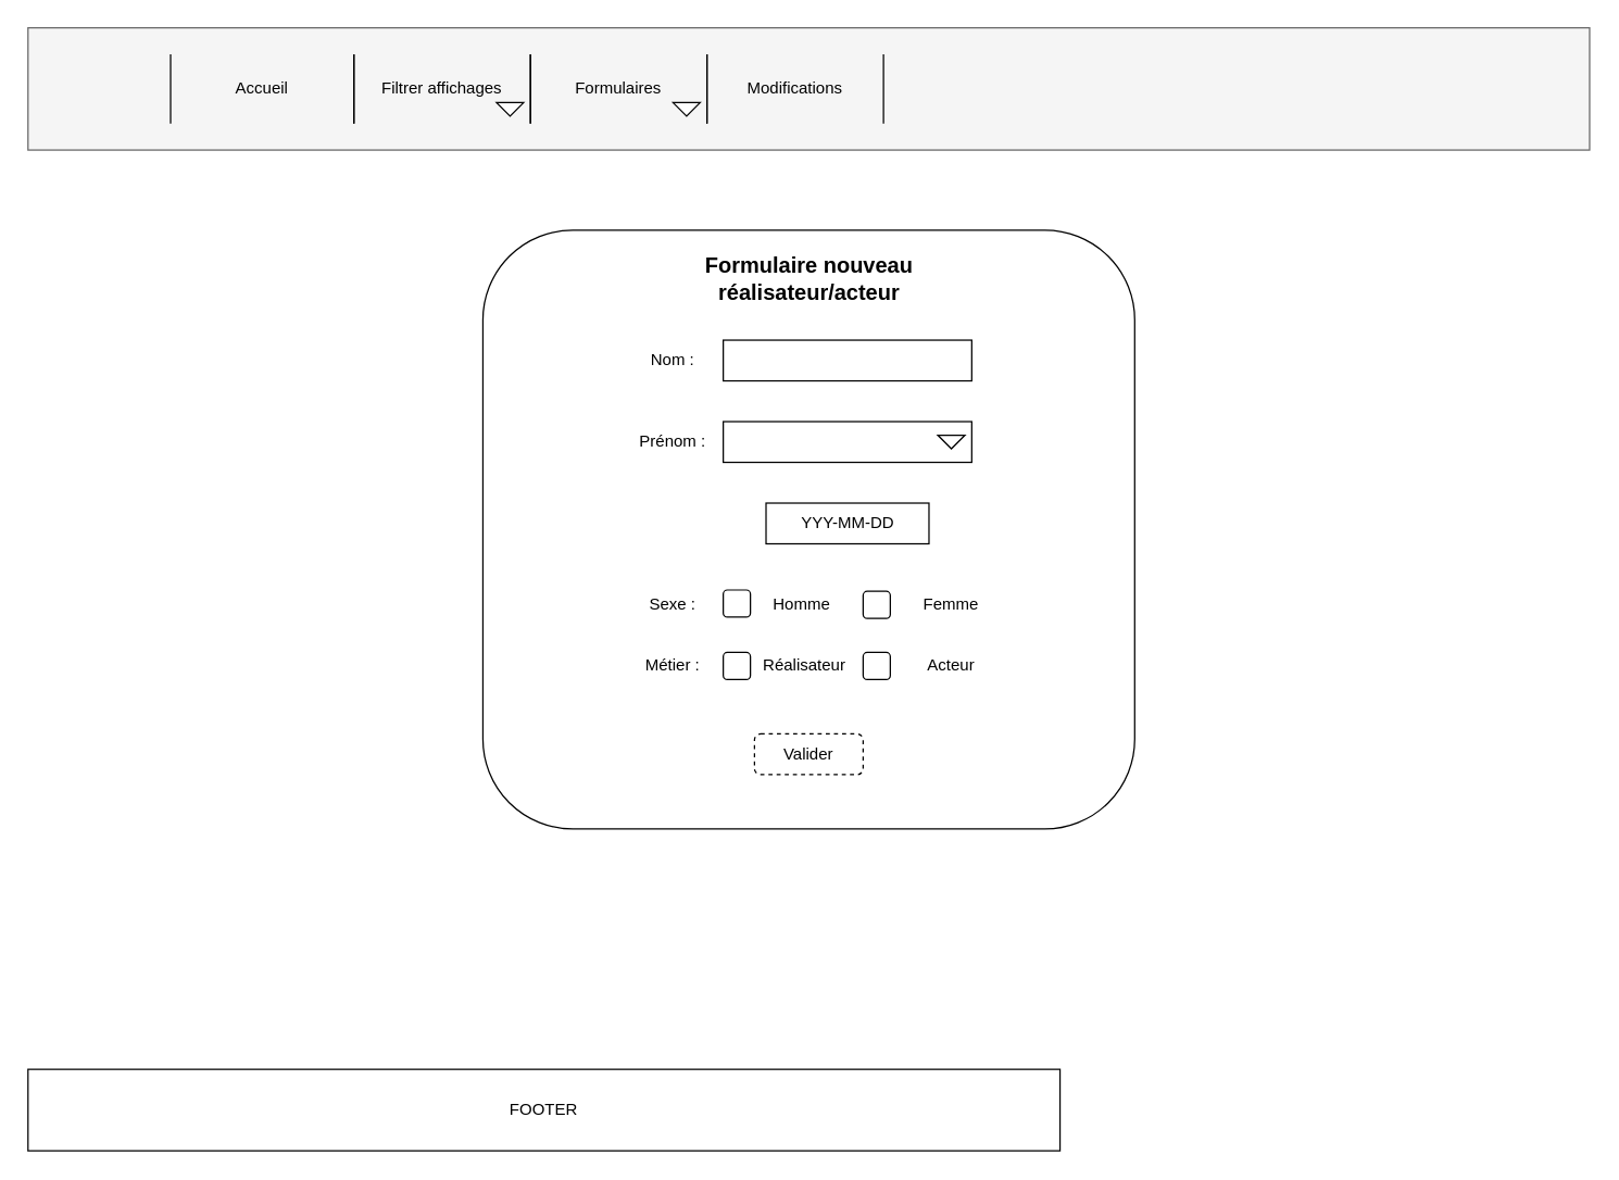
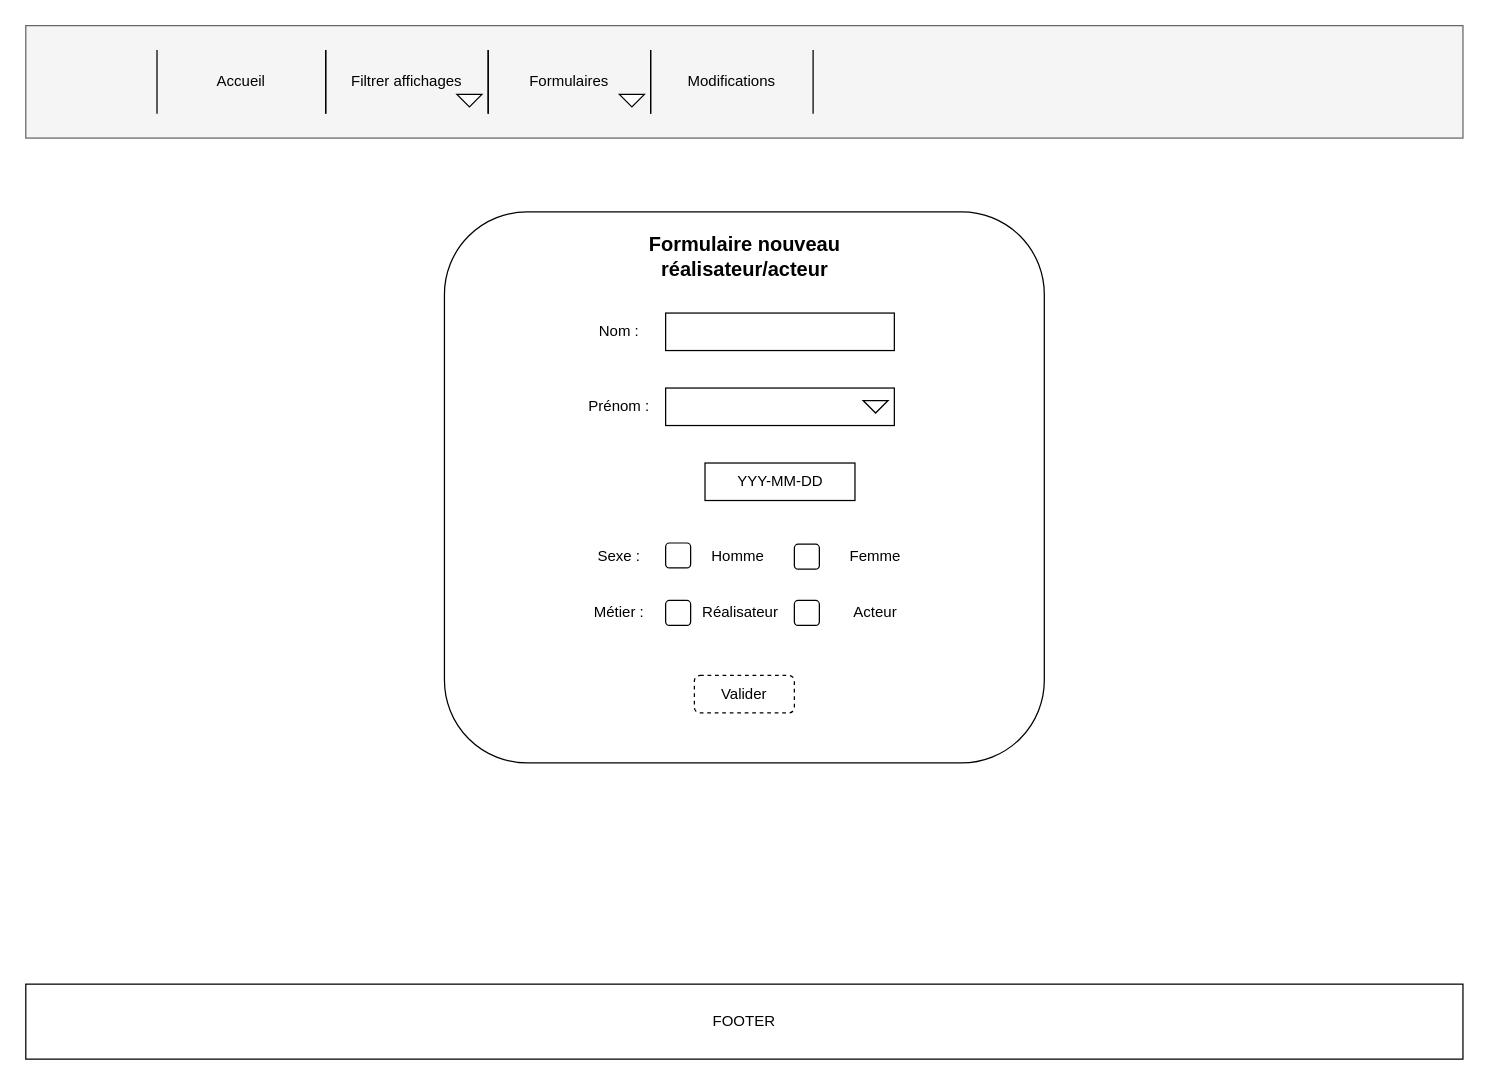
  <mxCell id="0" />
  <mxCell id="1" parent="0" />
  <mxCell id="2" value="" style="rounded=0;whiteSpace=wrap;html=1;fillColor=#f5f5f5;fontColor=#333333;strokeColor=#666666;" vertex="1" parent="1"><mxGeometry x="20" width="1150" height="90" as="geometry" y="20" /></mxCell>
  <mxCell id="3" value="Filtrer affichages" style="shape=partialRectangle;whiteSpace=wrap;html=1;bottom=0;top=0;fillColor=none;" vertex="1" parent="1"><mxGeometry x="260" y="40" width="130" height="50" as="geometry" /></mxCell>
  <mxCell id="4" value="Formulaires" style="shape=partialRectangle;whiteSpace=wrap;html=1;bottom=0;top=0;fillColor=none;" vertex="1" parent="1"><mxGeometry x="390" y="40" width="130" height="50" as="geometry" /></mxCell>
  <mxCell id="5" value="Modifications" style="shape=partialRectangle;whiteSpace=wrap;html=1;bottom=0;top=0;fillColor=none;" vertex="1" parent="1"><mxGeometry x="520" y="40" width="130" height="50" as="geometry" /></mxCell>
  <mxCell id="6" value="&lt;p style=&quot;line-height: 120%;&quot;&gt;Accueil&lt;/p&gt;" style="shape=partialRectangle;whiteSpace=wrap;html=1;bottom=0;top=0;fillColor=none;" vertex="1" parent="1"><mxGeometry x="125" y="40" width="135" height="50" as="geometry" /></mxCell>
  <mxCell id="7" value="" style="triangle;whiteSpace=wrap;html=1;rotation=90;" vertex="1" parent="1"><mxGeometry x="370" y="70" width="10" height="20" as="geometry" /></mxCell>
  <mxCell id="8" value="" style="triangle;whiteSpace=wrap;html=1;rotation=90;" vertex="1" parent="1"><mxGeometry x="500" y="70" width="10" height="20" as="geometry" /></mxCell>
- <mxCell id="9" value="FOOTER" style="rounded=0;whiteSpace=wrap;html=1;resizeWidth=0;" vertex="1" parent="1"><mxGeometry x="20" y="787" width="760" height="60" as="geometry" /></mxCell>
+ <mxCell id="9" value="FOOTER" style="rounded=0;whiteSpace=wrap;html=1;resizeWidth=0;" vertex="1" parent="1"><mxGeometry x="20" y="787" width="1150" height="60" as="geometry" /></mxCell>
  <mxCell id="10" value="" style="rounded=1;whiteSpace=wrap;html=1;" vertex="1" parent="1"><mxGeometry x="355" y="169" width="480" height="441" as="geometry" /></mxCell>
  <mxCell id="11" value="" style="rounded=0;whiteSpace=wrap;html=1;" vertex="1" parent="1"><mxGeometry x="532" y="250" width="183" height="30" as="geometry" /></mxCell>
  <mxCell id="12" value="&lt;b&gt;&lt;font style=&quot;font-size: 16px;&quot;&gt;Formulaire nouveau réalisateur/acteur&lt;br&gt;&lt;/font&gt;&lt;/b&gt;" style="text;html=1;strokeColor=none;fillColor=none;align=center;verticalAlign=middle;whiteSpace=wrap;rounded=0;" vertex="1" parent="1"><mxGeometry x="481.75" y="190" width="226.5" height="30" as="geometry" /></mxCell>
  <mxCell id="13" value="Nom :" style="text;html=1;strokeColor=none;fillColor=none;align=center;verticalAlign=middle;whiteSpace=wrap;rounded=0;" vertex="1" parent="1"><mxGeometry x="465" y="250" width="60" height="30" as="geometry" /></mxCell>
  <mxCell id="14" value="Prénom :" style="text;html=1;strokeColor=none;fillColor=none;align=center;verticalAlign=middle;whiteSpace=wrap;rounded=0;" vertex="1" parent="1"><mxGeometry x="465" y="310" width="60" height="30" as="geometry" /></mxCell>
  <mxCell id="15" value="" style="rounded=0;whiteSpace=wrap;html=1;" vertex="1" parent="1"><mxGeometry x="532" y="310" width="183" height="30" as="geometry" /></mxCell>
  <mxCell id="16" value="" style="triangle;whiteSpace=wrap;html=1;rotation=90;" vertex="1" parent="1"><mxGeometry x="695" y="315" width="10" height="20" as="geometry" /></mxCell>
  <mxCell id="17" value="YYY-MM-DD" style="rounded=0;whiteSpace=wrap;html=1;" vertex="1" parent="1"><mxGeometry x="563.5" y="370" width="120" height="30" as="geometry" /></mxCell>
  <mxCell id="18" value="Sexe :" style="text;html=1;strokeColor=none;fillColor=none;align=center;verticalAlign=middle;whiteSpace=wrap;rounded=0;" vertex="1" parent="1"><mxGeometry x="465" y="430" width="60" height="30" as="geometry" /></mxCell>
  <mxCell id="19" value="Réalisateur " style="text;html=1;strokeColor=none;fillColor=none;align=center;verticalAlign=middle;whiteSpace=wrap;rounded=0;" vertex="1" parent="1"><mxGeometry x="552" y="475" width="80" height="30" as="geometry" /></mxCell>
  <mxCell id="20" value="Valider" style="rounded=1;whiteSpace=wrap;html=1;dashed=1;" vertex="1" parent="1"><mxGeometry x="555" y="540" width="80" height="30" as="geometry" /></mxCell>
  <mxCell id="21" value="" style="rounded=1;whiteSpace=wrap;html=1;" vertex="1" parent="1"><mxGeometry x="532" y="434" width="20" height="20" as="geometry" /></mxCell>
  <mxCell id="22" value="Homme" style="text;html=1;strokeColor=none;fillColor=none;align=center;verticalAlign=middle;whiteSpace=wrap;rounded=0;" vertex="1" parent="1"><mxGeometry x="560" y="430" width="60" height="30" as="geometry" /></mxCell>
  <mxCell id="23" value="" style="rounded=1;whiteSpace=wrap;html=1;" vertex="1" parent="1"><mxGeometry x="635" y="435" width="20" height="20" as="geometry" /></mxCell>
  <mxCell id="24" value="Femme" style="text;html=1;strokeColor=none;fillColor=none;align=center;verticalAlign=middle;whiteSpace=wrap;rounded=0;" vertex="1" parent="1"><mxGeometry x="670" y="430" width="60" height="30" as="geometry" /></mxCell>
  <mxCell id="25" value="" style="rounded=1;whiteSpace=wrap;html=1;" vertex="1" parent="1"><mxGeometry x="635" y="480" width="20" height="20" as="geometry" /></mxCell>
  <mxCell id="26" value="Acteur" style="text;html=1;strokeColor=none;fillColor=none;align=center;verticalAlign=middle;whiteSpace=wrap;rounded=0;" vertex="1" parent="1"><mxGeometry x="670" y="475" width="60" height="30" as="geometry" /></mxCell>
  <mxCell id="27" value="Métier :" style="text;html=1;strokeColor=none;fillColor=none;align=center;verticalAlign=middle;whiteSpace=wrap;rounded=0;" vertex="1" parent="1"><mxGeometry x="465" y="475" width="60" height="30" as="geometry" /></mxCell>
  <mxCell id="28" value="" style="rounded=1;whiteSpace=wrap;html=1;" vertex="1" parent="1"><mxGeometry x="532" y="480" width="20" height="20" as="geometry" /></mxCell>
